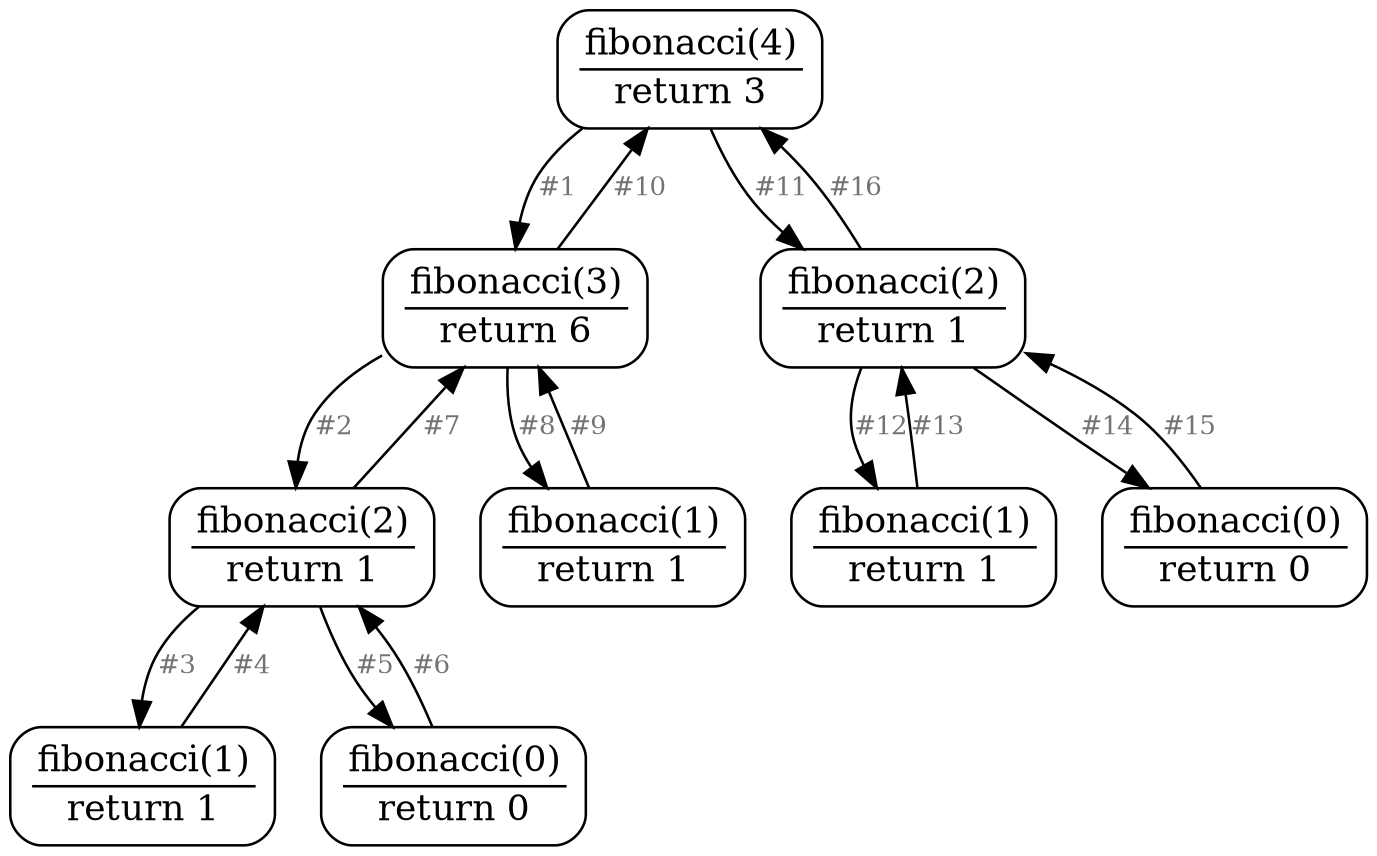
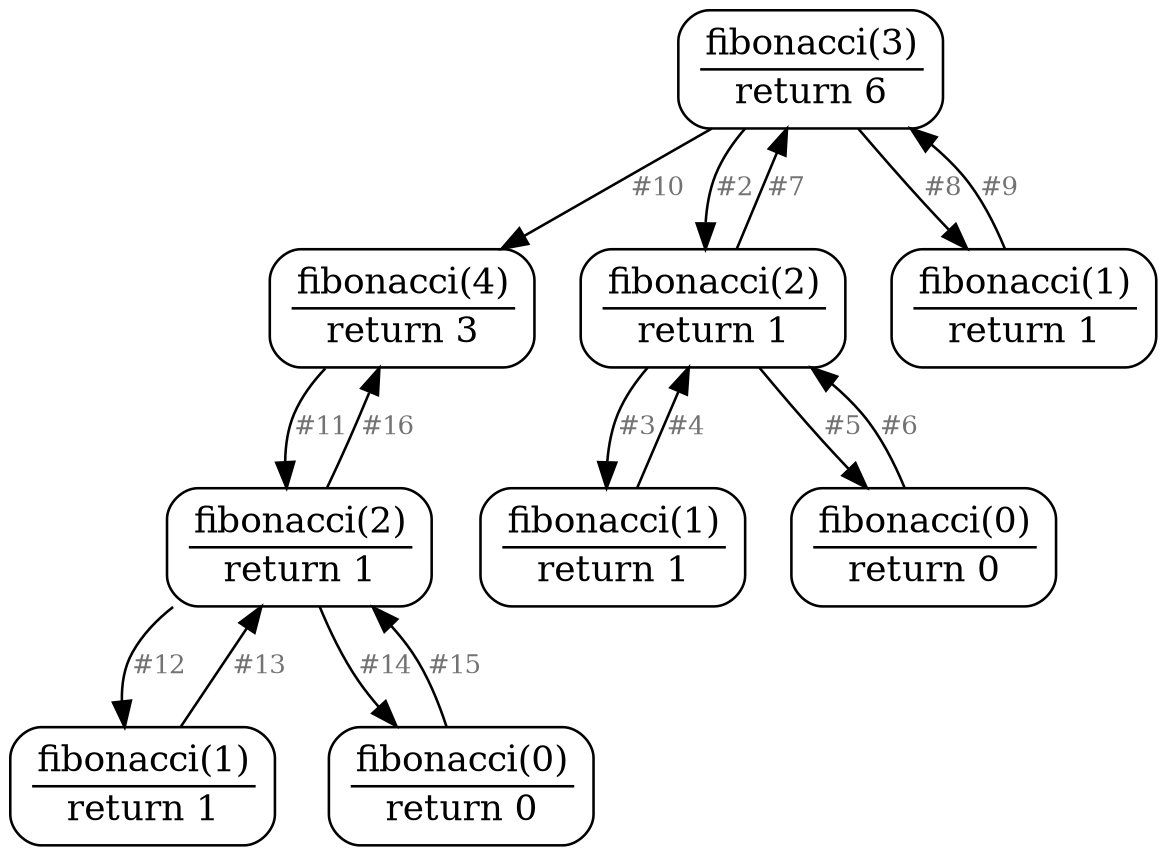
  digraph {
    rankdir=TB
    node [shape=rectangle style=rounded]
    edge [arrowsize=1 color=black fontcolor=gray45 fontsize=10]
    n1 [label=<<TABLE BORDER="0" CELLBORDER="0" CELLSPACING="0"><TR><TD>fibonacci(4)</TD></TR><HR/><TR><TD>return 3</TD></TR></TABLE>>]
    n2 [label=<<TABLE BORDER="0" CELLBORDER="0" CELLSPACING="0"><TR><TD>fibonacci(3)</TD></TR><HR/><TR><TD>return 6</TD></TR></TABLE>>]
    n3 [label=<<TABLE BORDER="0" CELLBORDER="0" CELLSPACING="0"><TR><TD>fibonacci(2)</TD></TR><HR/><TR><TD>return 1</TD></TR></TABLE>>]
    n4 [label=<<TABLE BORDER="0" CELLBORDER="0" CELLSPACING="0"><TR><TD>fibonacci(2)</TD></TR><HR/><TR><TD>return 1</TD></TR></TABLE>>]
    n5 [label=<<TABLE BORDER="0" CELLBORDER="0" CELLSPACING="0"><TR><TD>fibonacci(1)</TD></TR><HR/><TR><TD>return 1</TD></TR></TABLE>>]
    n6 [label=<<TABLE BORDER="0" CELLBORDER="0" CELLSPACING="0"><TR><TD>fibonacci(1)</TD></TR><HR/><TR><TD>return 1</TD></TR></TABLE>>]
    n7 [label=<<TABLE BORDER="0" CELLBORDER="0" CELLSPACING="0"><TR><TD>fibonacci(0)</TD></TR><HR/><TR><TD>return 0</TD></TR></TABLE>>]
    n8 [label=<<TABLE BORDER="0" CELLBORDER="0" CELLSPACING="0"><TR><TD>fibonacci(1)</TD></TR><HR/><TR><TD>return 1</TD></TR></TABLE>>]
    n9 [label=<<TABLE BORDER="0" CELLBORDER="0" CELLSPACING="0"><TR><TD>fibonacci(0)</TD></TR><HR/><TR><TD>return 0</TD></TR></TABLE>>]
-   n1 -> n2 [label="#1"]
    n1 -> n3 [label="#11"]
    n2 -> n1 [label="#10"]
    n2 -> n4 [label="#2"]
    n2 -> n5 [label="#8"]
    n3 -> n1 [label="#16"]
    n3 -> n6 [label="#12"]
    n3 -> n7 [label="#14"]
    n4 -> n2 [label="#7"]
    n4 -> n8 [label="#3"]
    n4 -> n9 [label="#5"]
    n5 -> n2 [label="#9"]
    n6 -> n3 [label="#13"]
    n7 -> n3 [label="#15"]
    n8 -> n4 [label="#4"]
    n9 -> n4 [label="#6"]
  }
